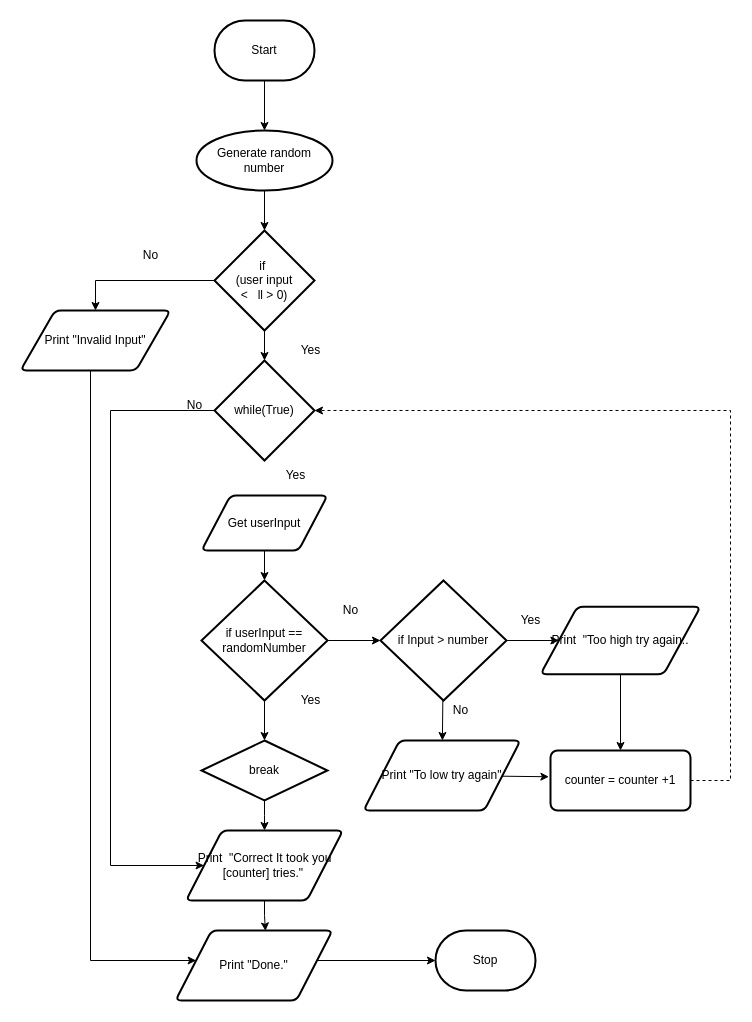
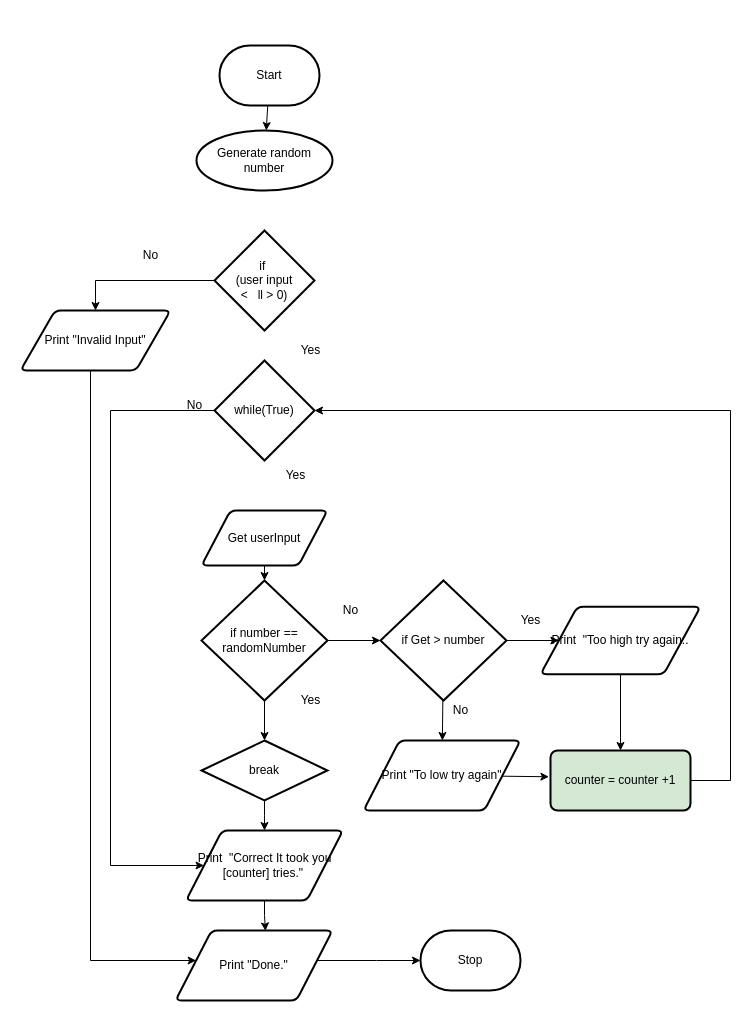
  <mxCell id="0" />
  <mxCell id="1" parent="0" />
  <mxCell id="2" style="edgeStyle=none;html=1;" edge="1" parent="1" source="3" target="5"><mxGeometry relative="1" as="geometry" /></mxCell>
- <mxCell id="3" value="Start" style="strokeWidth=2;html=1;shape=mxgraph.flowchart.terminator;whiteSpace=wrap;" vertex="1" parent="1"><mxGeometry x="214" y="20" width="100" height="60" as="geometry" /></mxCell>
- <mxCell id="4" style="edgeStyle=none;html=1;" edge="1" parent="1" source="5" target="8"><mxGeometry relative="1" as="geometry" /></mxCell>
+ <mxCell id="3" value="Start" style="strokeWidth=2;html=1;shape=mxgraph.flowchart.terminator;whiteSpace=wrap;" vertex="1" parent="1"><mxGeometry x="219" y="45" width="100" height="60" as="geometry" /></mxCell>
  <mxCell id="5" value="Generate random number" style="ellipse;whiteSpace=wrap;html=1;absoluteArcSize=1;arcSize=14;strokeWidth=2;" vertex="1" parent="1"><mxGeometry x="196" y="130" width="136" height="60" as="geometry" /></mxCell>
- <mxCell id="6" style="edgeStyle=none;html=1;" edge="1" parent="1" source="8" target="10"><mxGeometry relative="1" as="geometry" /></mxCell>
  <mxCell id="7" style="edgeStyle=elbowEdgeStyle;rounded=0;elbow=vertical;html=1;entryX=0.5;entryY=0;entryDx=0;entryDy=0;" edge="1" parent="1" source="8" target="40"><mxGeometry relative="1" as="geometry"><Array as="points"><mxPoint x="30" y="280" /></Array></mxGeometry></mxCell>
  <mxCell id="8" value="if&amp;nbsp; &lt;br&gt;(user input &lt;br&gt;&amp;lt;&amp;nbsp; &amp;nbsp;ll &amp;gt; 0)" style="strokeWidth=2;html=1;shape=mxgraph.flowchart.decision;whiteSpace=wrap;" vertex="1" parent="1"><mxGeometry x="214" y="230" width="100" height="100" as="geometry" /></mxCell>
  <mxCell id="9" style="edgeStyle=elbowEdgeStyle;rounded=0;elbow=vertical;html=1;entryX=0;entryY=0.5;entryDx=0;entryDy=0;" edge="1" parent="1" source="10" target="34"><mxGeometry relative="1" as="geometry"><Array as="points"><mxPoint x="110" y="410" /><mxPoint x="110" y="400" /></Array></mxGeometry></mxCell>
  <mxCell id="10" value="while(True)" style="strokeWidth=2;html=1;shape=mxgraph.flowchart.decision;whiteSpace=wrap;" vertex="1" parent="1"><mxGeometry x="214" y="360" width="100" height="100" as="geometry" /></mxCell>
  <mxCell id="11" style="edgeStyle=none;html=1;" edge="1" parent="1" source="12" target="15"><mxGeometry relative="1" as="geometry" /></mxCell>
- <mxCell id="12" value="Get userInput" style="shape=parallelogram;html=1;strokeWidth=2;perimeter=parallelogramPerimeter;whiteSpace=wrap;rounded=1;arcSize=12;size=0.23;" vertex="1" parent="1"><mxGeometry x="201" y="495" width="126" height="55" as="geometry" /></mxCell>
+ <mxCell id="12" value="Get userInput" style="shape=parallelogram;html=1;strokeWidth=2;perimeter=parallelogramPerimeter;whiteSpace=wrap;rounded=1;arcSize=12;size=0.23;" vertex="1" parent="1"><mxGeometry x="201" y="510" width="126" height="55" as="geometry" /></mxCell>
  <mxCell id="13" style="edgeStyle=none;html=1;" edge="1" parent="1" source="15" target="19"><mxGeometry relative="1" as="geometry" /></mxCell>
  <mxCell id="14" style="edgeStyle=none;html=1;entryX=0;entryY=0.5;entryDx=0;entryDy=0;entryPerimeter=0;" edge="1" parent="1" source="15" target="23"><mxGeometry relative="1" as="geometry" /></mxCell>
- <mxCell id="15" value="if userInput == randomNumber" style="strokeWidth=2;html=1;shape=mxgraph.flowchart.decision;whiteSpace=wrap;" vertex="1" parent="1"><mxGeometry x="201" y="580" width="126" height="120" as="geometry" /></mxCell>
+ <mxCell id="15" value="if number == randomNumber" style="strokeWidth=2;html=1;shape=mxgraph.flowchart.decision;whiteSpace=wrap;" vertex="1" parent="1"><mxGeometry x="201" y="580" width="126" height="120" as="geometry" /></mxCell>
  <mxCell id="16" value="Yes" style="text;html=1;align=center;verticalAlign=middle;resizable=0;points=[];autosize=1;strokeColor=none;fillColor=none;" vertex="1" parent="1"><mxGeometry x="290" y="335" width="40" height="30" as="geometry" /></mxCell>
  <mxCell id="17" value="Yes" style="text;html=1;align=center;verticalAlign=middle;resizable=0;points=[];autosize=1;strokeColor=none;fillColor=none;" vertex="1" parent="1"><mxGeometry x="275" y="460" width="40" height="30" as="geometry" /></mxCell>
  <mxCell id="18" style="edgeStyle=elbowEdgeStyle;rounded=0;elbow=vertical;html=1;" edge="1" parent="1" source="19" target="34"><mxGeometry relative="1" as="geometry" /></mxCell>
  <mxCell id="19" value="break" style="rhombus;whiteSpace=wrap;html=1;absoluteArcSize=1;arcSize=14;strokeWidth=2;" vertex="1" parent="1"><mxGeometry x="201" y="740" width="126" height="60" as="geometry" /></mxCell>
  <mxCell id="20" value="Yes" style="text;html=1;align=center;verticalAlign=middle;resizable=0;points=[];autosize=1;strokeColor=none;fillColor=none;" vertex="1" parent="1"><mxGeometry x="290" y="685" width="40" height="30" as="geometry" /></mxCell>
  <mxCell id="21" style="edgeStyle=none;html=1;" edge="1" parent="1" source="23" target="26"><mxGeometry relative="1" as="geometry" /></mxCell>
  <mxCell id="22" style="edgeStyle=none;html=1;entryX=0;entryY=0.5;entryDx=0;entryDy=0;" edge="1" parent="1" source="23" target="29"><mxGeometry relative="1" as="geometry" /></mxCell>
- <mxCell id="23" value="if Input &amp;gt; number" style="strokeWidth=2;html=1;shape=mxgraph.flowchart.decision;whiteSpace=wrap;" vertex="1" parent="1"><mxGeometry x="380" y="580" width="126" height="120" as="geometry" /></mxCell>
+ <mxCell id="23" value="if Get &amp;gt; number" style="strokeWidth=2;html=1;shape=mxgraph.flowchart.decision;whiteSpace=wrap;" vertex="1" parent="1"><mxGeometry x="380" y="580" width="126" height="120" as="geometry" /></mxCell>
  <mxCell id="24" value="No" style="text;html=1;align=center;verticalAlign=middle;resizable=0;points=[];autosize=1;strokeColor=none;fillColor=none;" vertex="1" parent="1"><mxGeometry x="330" y="595" width="40" height="30" as="geometry" /></mxCell>
  <mxCell id="25" style="edgeStyle=none;html=1;entryX=0;entryY=0.5;entryDx=0;entryDy=0;" edge="1" parent="1" source="26"><mxGeometry relative="1" as="geometry"><mxPoint x="548.4" y="776.25" as="targetPoint" /></mxGeometry></mxCell>
  <mxCell id="26" value="Print &quot;To low try again&quot;" style="shape=parallelogram;html=1;strokeWidth=2;perimeter=parallelogramPerimeter;whiteSpace=wrap;rounded=1;arcSize=12;size=0.23;" vertex="1" parent="1"><mxGeometry x="363" y="740" width="157" height="70" as="geometry" /></mxCell>
  <mxCell id="27" value="No" style="text;html=1;align=center;verticalAlign=middle;resizable=0;points=[];autosize=1;strokeColor=none;fillColor=none;" vertex="1" parent="1"><mxGeometry x="440" y="695" width="40" height="30" as="geometry" /></mxCell>
  <mxCell id="28" style="edgeStyle=none;html=1;entryX=0.5;entryY=0;entryDx=0;entryDy=0;" edge="1" parent="1" source="29" target="32"><mxGeometry relative="1" as="geometry"><mxPoint x="610" y="742.5" as="targetPoint" /></mxGeometry></mxCell>
  <mxCell id="29" value="Print&amp;nbsp; &quot;Too high try again:." style="shape=parallelogram;html=1;strokeWidth=2;perimeter=parallelogramPerimeter;whiteSpace=wrap;rounded=1;arcSize=12;size=0.23;" vertex="1" parent="1"><mxGeometry x="540" y="606.25" width="160" height="67.5" as="geometry" /></mxCell>
  <mxCell id="30" value="Yes" style="text;html=1;align=center;verticalAlign=middle;resizable=0;points=[];autosize=1;strokeColor=none;fillColor=none;" vertex="1" parent="1"><mxGeometry x="510" y="605" width="40" height="30" as="geometry" /></mxCell>
- <mxCell id="31" style="edgeStyle=elbowEdgeStyle;html=1;entryX=1;entryY=0.5;entryDx=0;entryDy=0;entryPerimeter=0;rounded=0;elbow=vertical;dashed=1;" edge="1" parent="1" source="32" target="10"><mxGeometry relative="1" as="geometry"><Array as="points"><mxPoint x="730" y="450" /></Array></mxGeometry></mxCell>
- <mxCell id="32" value="counter = counter +1" style="rounded=1;whiteSpace=wrap;html=1;absoluteArcSize=1;arcSize=14;strokeWidth=2;" vertex="1" parent="1"><mxGeometry x="550" y="750" width="140" height="60" as="geometry" /></mxCell>
+ <mxCell id="31" style="edgeStyle=elbowEdgeStyle;html=1;entryX=1;entryY=0.5;entryDx=0;entryDy=0;entryPerimeter=0;rounded=0;elbow=vertical;" edge="1" parent="1" source="32" target="10"><mxGeometry relative="1" as="geometry"><Array as="points"><mxPoint x="730" y="450" /></Array></mxGeometry></mxCell>
+ <mxCell id="32" value="counter = counter +1" style="rounded=1;whiteSpace=wrap;html=1;absoluteArcSize=1;arcSize=14;strokeWidth=2;fillColor=#d5e8d4;" vertex="1" parent="1"><mxGeometry x="550" y="750" width="140" height="60" as="geometry" /></mxCell>
  <mxCell id="33" style="edgeStyle=elbowEdgeStyle;rounded=0;elbow=vertical;html=1;entryX=0.573;entryY=0.006;entryDx=0;entryDy=0;entryPerimeter=0;" edge="1" parent="1" source="34" target="37"><mxGeometry relative="1" as="geometry" /></mxCell>
  <mxCell id="34" value="Print&amp;nbsp; &quot;Correct&amp;nbsp;It took you [counter] tries.&quot;&amp;nbsp;" style="shape=parallelogram;html=1;strokeWidth=2;perimeter=parallelogramPerimeter;whiteSpace=wrap;rounded=1;arcSize=12;size=0.23;" vertex="1" parent="1"><mxGeometry x="185.5" y="830" width="157" height="70" as="geometry" /></mxCell>
- <mxCell id="35" value="Stop" style="strokeWidth=2;html=1;shape=mxgraph.flowchart.terminator;whiteSpace=wrap;" vertex="1" parent="1"><mxGeometry x="435" y="930" width="100" height="60" as="geometry" /></mxCell>
+ <mxCell id="35" value="Stop" style="strokeWidth=2;html=1;shape=mxgraph.flowchart.terminator;whiteSpace=wrap;" vertex="1" parent="1"><mxGeometry x="420" y="930" width="100" height="60" as="geometry" /></mxCell>
  <mxCell id="36" style="edgeStyle=elbowEdgeStyle;rounded=0;elbow=vertical;html=1;entryX=0;entryY=0.5;entryDx=0;entryDy=0;entryPerimeter=0;" edge="1" parent="1" source="37" target="35"><mxGeometry relative="1" as="geometry" /></mxCell>
  <mxCell id="37" value="Print &quot;Done.&quot;" style="shape=parallelogram;html=1;strokeWidth=2;perimeter=parallelogramPerimeter;whiteSpace=wrap;rounded=1;arcSize=12;size=0.23;" vertex="1" parent="1"><mxGeometry x="175" y="930" width="157" height="70" as="geometry" /></mxCell>
  <mxCell id="38" value="No" style="text;html=1;align=center;verticalAlign=middle;resizable=0;points=[];autosize=1;strokeColor=none;fillColor=none;" vertex="1" parent="1"><mxGeometry x="174" y="390" width="40" height="30" as="geometry" /></mxCell>
  <mxCell id="39" style="edgeStyle=elbowEdgeStyle;rounded=0;elbow=vertical;html=1;" edge="1" parent="1" source="40" target="37"><mxGeometry relative="1" as="geometry"><Array as="points"><mxPoint x="90" y="960" /><mxPoint x="25" y="960" /></Array></mxGeometry></mxCell>
  <mxCell id="40" value="Print &quot;Invalid Input&quot;" style="shape=parallelogram;html=1;strokeWidth=2;perimeter=parallelogramPerimeter;whiteSpace=wrap;rounded=1;arcSize=12;size=0.23;" vertex="1" parent="1"><mxGeometry x="20" y="310" width="150" height="60" as="geometry" /></mxCell>
  <mxCell id="41" value="No" style="text;html=1;align=center;verticalAlign=middle;resizable=0;points=[];autosize=1;strokeColor=none;fillColor=none;" vertex="1" parent="1"><mxGeometry x="130" y="240" width="40" height="30" as="geometry" /></mxCell>
